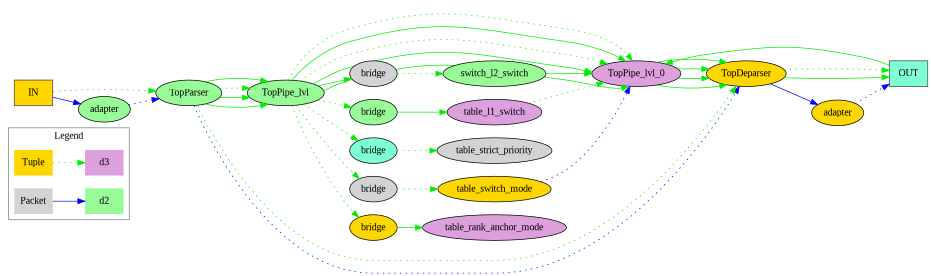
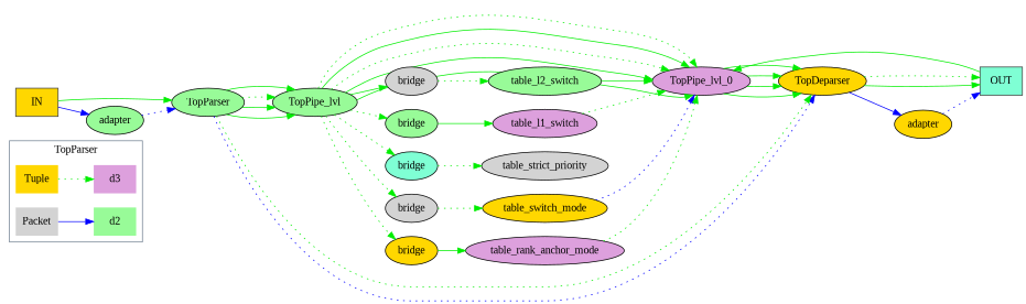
  digraph {
    fontname="Liberation Serif"
    rankdir=LR
    node [fillcolor=gold fontname="Liberation Serif" style=filled]
    edge [color=green2 fontname="Liberation Serif" style=solid]
    n1 [label=Tuple shape=plaintext]
    d3 [fillcolor=plum shape=plaintext]
    n3 [fillcolor=lightgrey label=Packet shape=plaintext]
    d2 [fillcolor=palegreen shape=plaintext]
    n5 [color=gray24 label=IN shape=box]
    TopParser [fillcolor=palegreen]
    n7 [fillcolor=palegreen label=adapter]
    TopPipe_lvl [fillcolor=palegreen]
    TopDeparser
    n10 [color=gray24 fillcolor=aquamarine label=OUT shape=box]
    TopPipe_lvl_0 [fillcolor=plum]
    n12 [fillcolor=lightgrey label=bridge]
    n13 [fillcolor=palegreen label=bridge]
    n14 [fillcolor=aquamarine label=bridge]
    n15 [fillcolor=lightgrey label=bridge]
    n16 [label=bridge]
    n17 [label=adapter]
-   table_l2_switch [fillcolor=palegreen label=switch_l2_switch]
+   table_l2_switch [fillcolor=palegreen]
    table_l1_switch [fillcolor=plum]
    table_strict_priority [fillcolor=lightgrey]
    table_switch_mode
    n22 [fillcolor=plum label=table_rank_anchor_mode]
    subgraph cluster_1 {
      color=SlateGray
-     label=Legend
+     label=TopParser
      n1
      d3
      n3
      d2
    }
    n1 -> d3 [style=dotted]
    n3 -> d2 [color=blue]
-   n5 -> TopParser [style=dotted]
+   n5 -> TopParser
    n5 -> n7 [color=blue]
    TopParser -> TopPipe_lvl
    TopParser -> TopPipe_lvl
    TopParser -> TopPipe_lvl [style=dotted]
    TopParser -> TopPipe_lvl
    TopParser -> TopDeparser [color=blue style=dotted]
    TopParser -> TopDeparser [style=dotted]
    n7 -> TopParser [color=blue style=dotted]
    TopPipe_lvl -> TopPipe_lvl_0
    TopPipe_lvl -> TopPipe_lvl_0
    TopPipe_lvl -> TopPipe_lvl_0 [style=dotted]
    TopPipe_lvl -> TopPipe_lvl_0
    TopPipe_lvl -> TopPipe_lvl_0 [style=dotted]
    TopPipe_lvl -> n12
    TopPipe_lvl -> n13 [style=dotted]
    TopPipe_lvl -> n14 [style=dotted]
    TopPipe_lvl -> n15 [style=dotted]
    TopPipe_lvl -> n16 [style=dotted]
    TopDeparser -> n10
    TopDeparser -> n10 [style=dotted]
    TopDeparser -> n17 [color=blue]
    n10 -> TopPipe_lvl_0
    TopPipe_lvl_0 -> TopDeparser
    TopPipe_lvl_0 -> TopDeparser
    TopPipe_lvl_0 -> TopDeparser
    TopPipe_lvl_0 -> TopDeparser
    n12 -> table_l2_switch [style=dotted]
    n13 -> table_l1_switch
    n14 -> table_strict_priority [style=dotted]
    n15 -> table_switch_mode [style=dotted]
    n16 -> n22
    n17 -> n10 [color=blue style=dotted]
    table_l2_switch -> TopPipe_lvl_0
    table_l1_switch -> TopPipe_lvl_0 [style=dotted]
    table_switch_mode -> TopPipe_lvl_0 [color=blue style=dotted]
+   n22 -> TopPipe_lvl_0 [style=dotted]
  }
